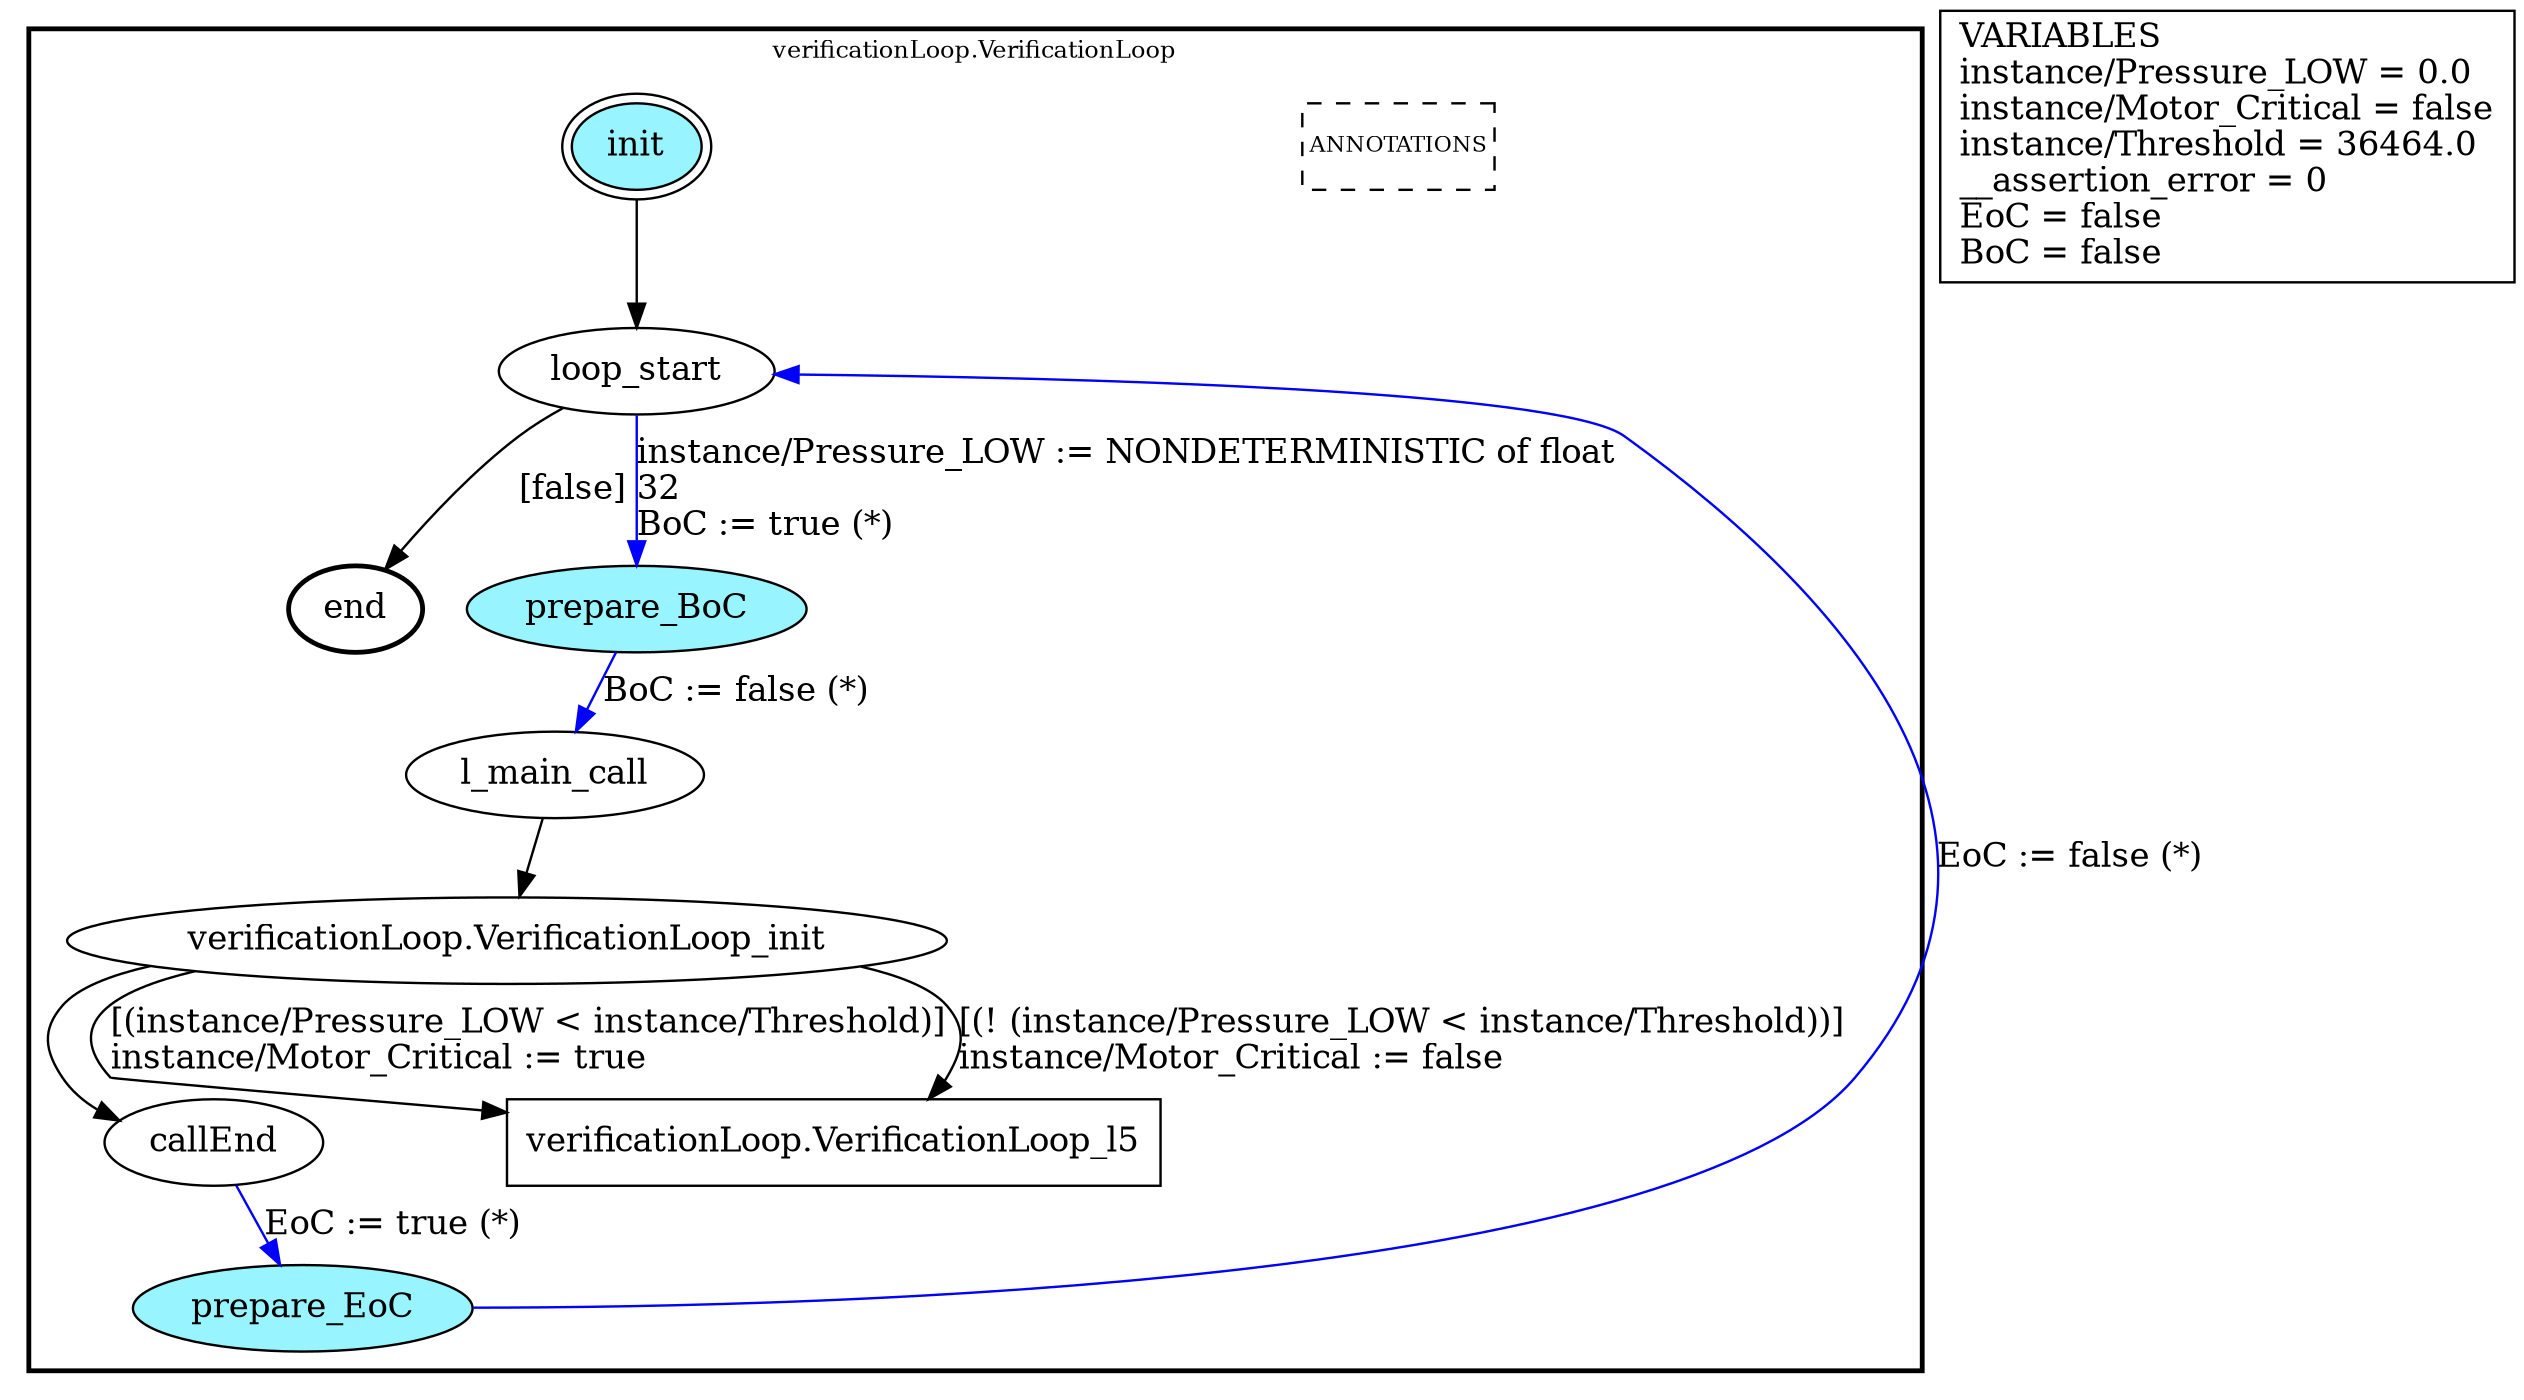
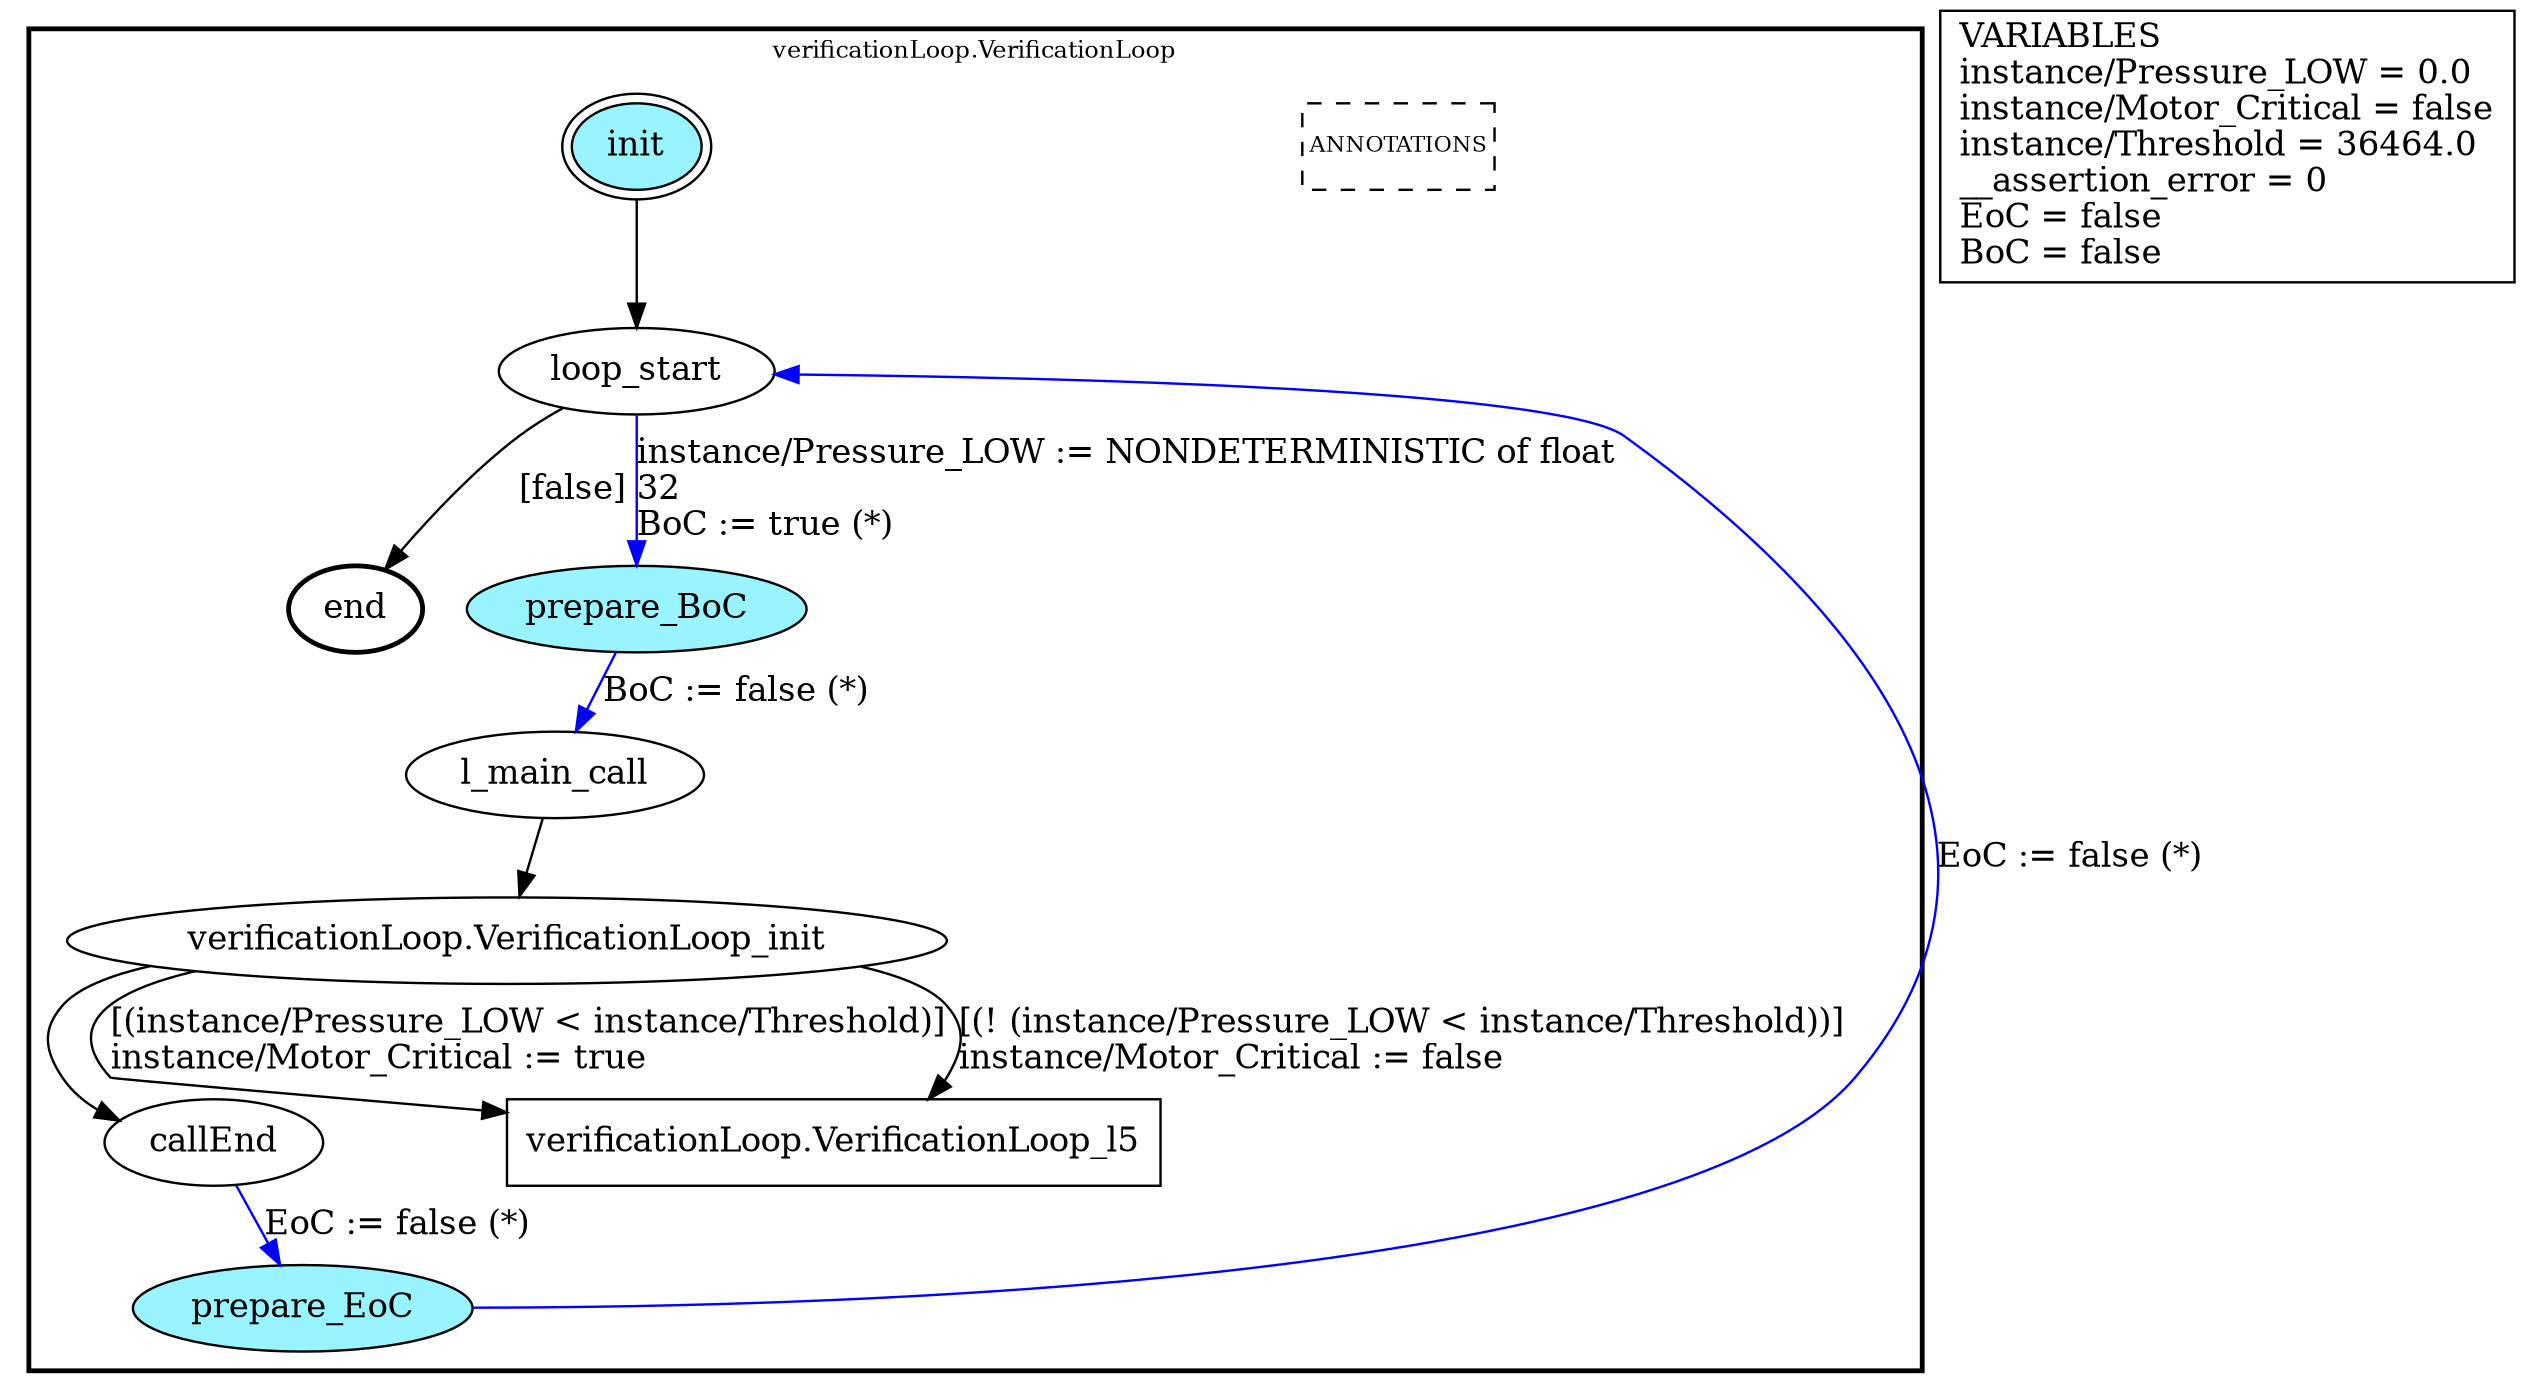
  digraph {
    node [fillcolor=white shape=ellipse style=filled color=black]
    edge [color=black]
    n1 [fontsize=9 label=ANNOTATIONS margin="0.04,0.04" shape=rectangle style=dashed color=""]
    n2 [fillcolor=cadetblue1 label=init peripheries=2]
    n3 [label=loop_start]
    n4 [fillcolor=cadetblue1 label=end style=bold]
    n5 [fillcolor=cadetblue1 label=prepare_BoC]
    n6 [label=l_main_call]
    n7 [label="verificationLoop.VerificationLoop_init"]
    n8 [label=callEnd]
    n9 [fillcolor=cadetblue1 label=prepare_EoC]
    n10 [label="verificationLoop.VerificationLoop_l5" shape=box]
    n11 [fillcolor=lightgray label="VARIABLES\linstance/Pressure_LOW = 0.0\linstance/Motor_Critical = false\linstance/Threshold = 36464.0\l__assertion_error = 0\lEoC = false\lBoC = false\l" shape=rectangle style="" color=""]
    subgraph cluster_1 {
      color=black
      fontsize=10
      label="verificationLoop.VerificationLoop"
      ranksep=0.4
      style=bold
      n1
      n2
      n3
      n4
      n5
      n6
      n7
      n8
      n9
      n10
    }
    n2 -> n3
    n3 -> n4 [label="[false]"]
    n3 -> n5 [color=blue label="instance/Pressure_LOW := NONDETERMINISTIC of float\l32\lBoC := true (*)\l"]
    n5 -> n6 [color=blue label="BoC := false (*)"]
    n6 -> n7
    n7 -> n8
    n7 -> n10 [label="[(instance/Pressure_LOW < instance/Threshold)]\linstance/Motor_Critical := true\l"]
    n7 -> n10 [label="[(! (instance/Pressure_LOW < instance/Threshold))]\linstance/Motor_Critical := false\l"]
-   n8 -> n9 [color=blue label="EoC := true (*)"]
+   n8 -> n9 [color=blue label="EoC := false (*)"]
    n9 -> n3 [color=blue label="EoC := false (*)"]
  }
